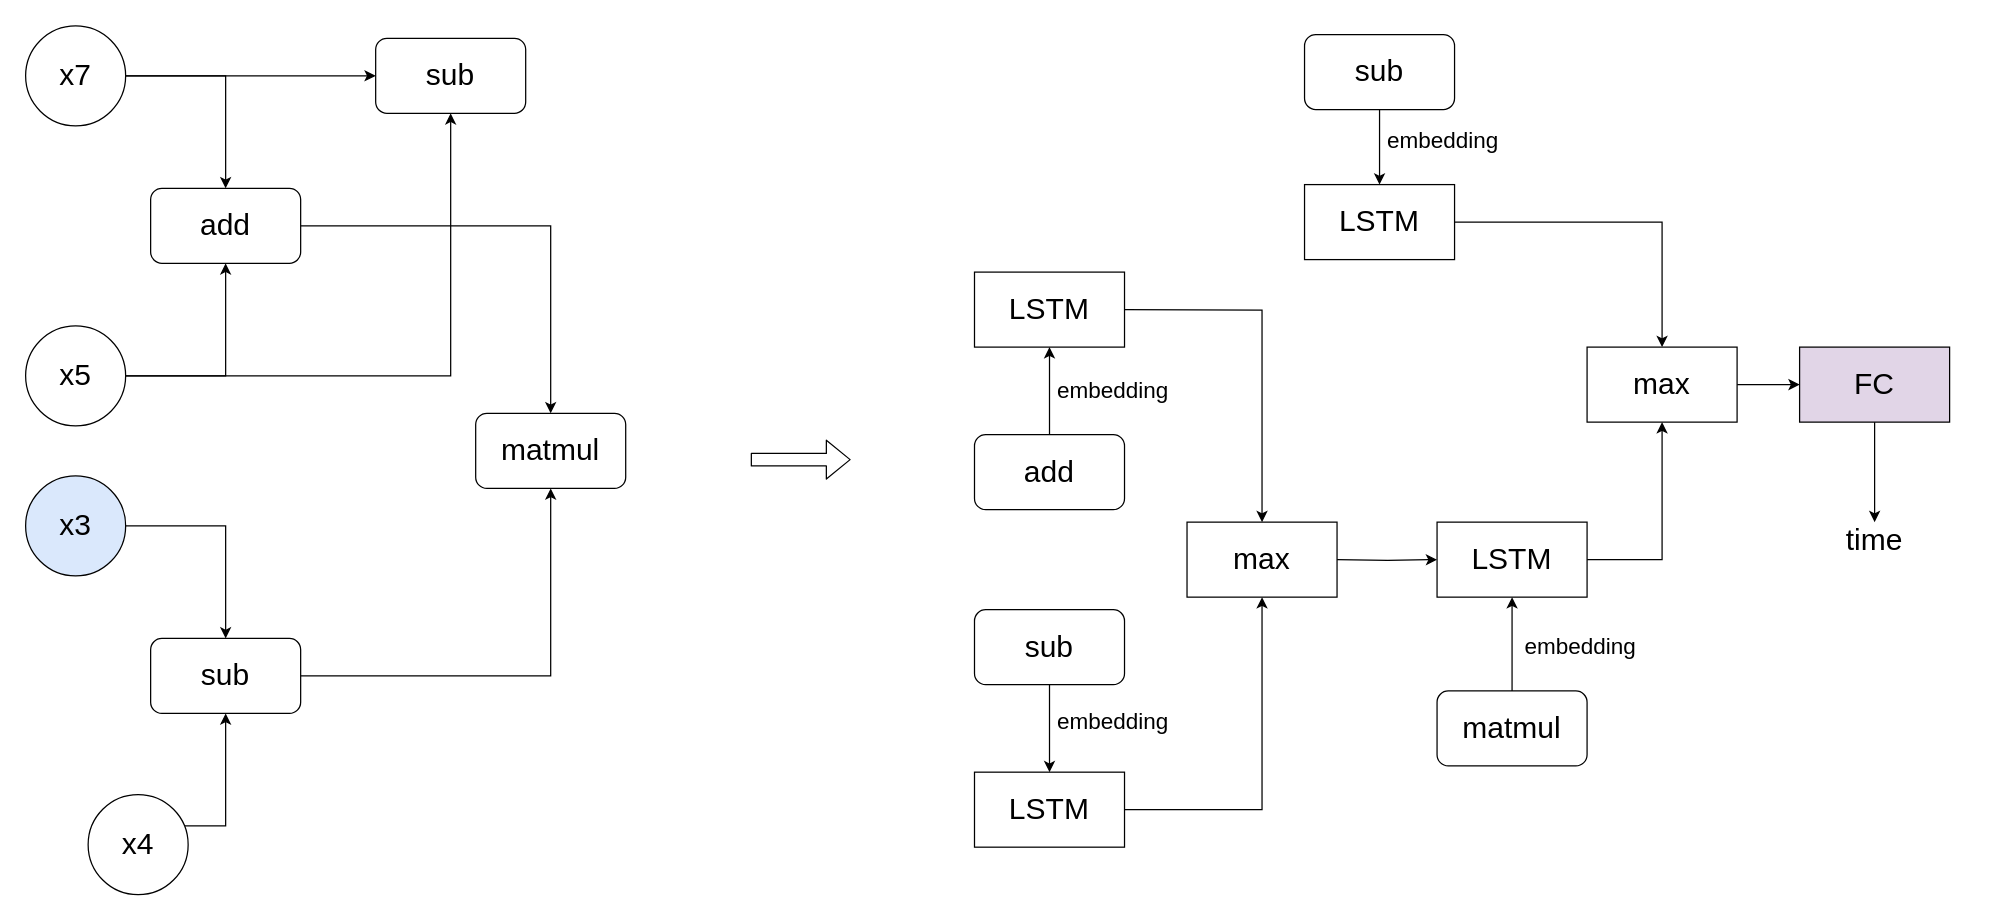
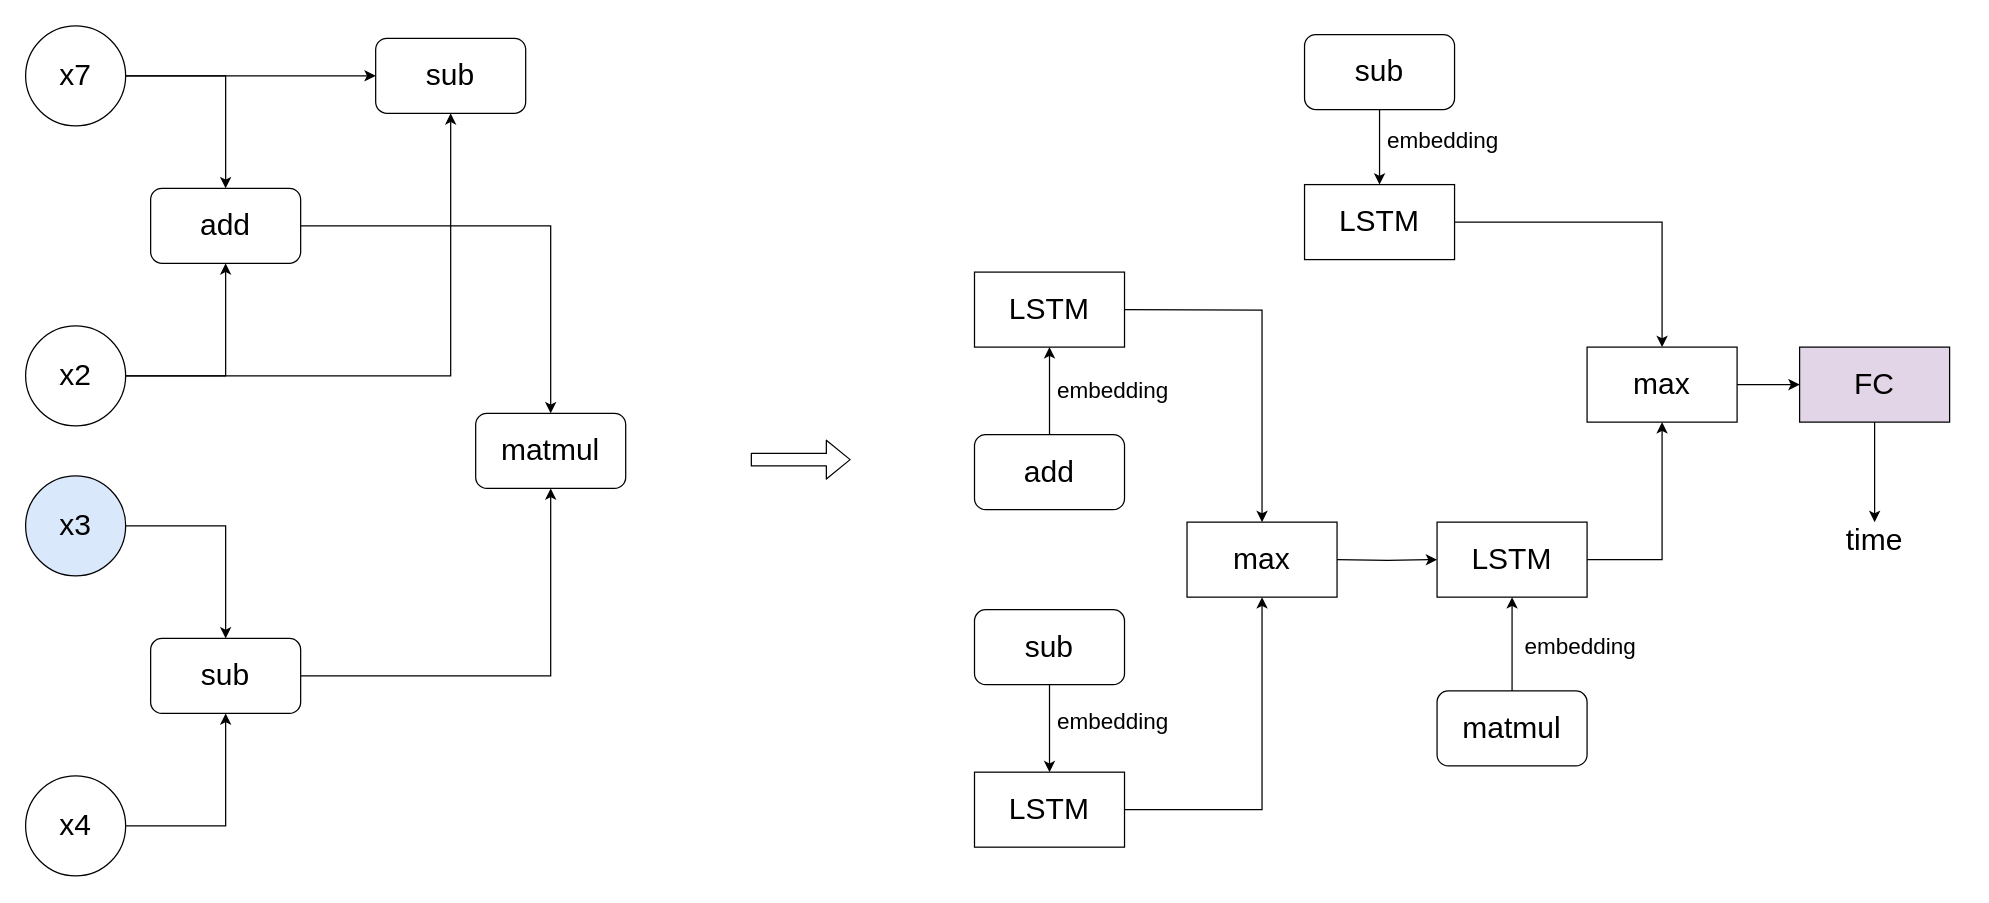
  <mxCell id="0" />
  <mxCell id="1" parent="0" />
  <mxCell id="2" value="" style="edgeStyle=orthogonalEdgeStyle;rounded=0;orthogonalLoop=1;jettySize=auto;html=1;entryX=0.5;entryY=0;entryDx=0;entryDy=0;" parent="1" source="3" target="13" edge="1"><mxGeometry relative="1" as="geometry"><mxPoint x="180" y="160" as="targetPoint" /><Array as="points"><mxPoint x="180" y="60" /></Array></mxGeometry></mxCell>
  <mxCell id="3" value="&lt;font style=&quot;font-size: 24px&quot;&gt;x7&lt;/font&gt;" style="ellipse;whiteSpace=wrap;html=1;aspect=fixed;" parent="1" vertex="1"><mxGeometry x="20" y="20" width="80" height="80" as="geometry" /></mxCell>
  <mxCell id="4" value="" style="edgeStyle=orthogonalEdgeStyle;rounded=0;orthogonalLoop=1;jettySize=auto;html=1;entryX=0.5;entryY=1;entryDx=0;entryDy=0;" parent="1" source="6" target="13" edge="1"><mxGeometry relative="1" as="geometry"><mxPoint x="180" y="220" as="targetPoint" /></mxGeometry></mxCell>
  <mxCell id="5" value="" style="edgeStyle=orthogonalEdgeStyle;rounded=0;orthogonalLoop=1;jettySize=auto;html=1;entryX=0.5;entryY=1;entryDx=0;entryDy=0;" parent="1" source="6" target="17" edge="1"><mxGeometry relative="1" as="geometry"><mxPoint x="360" y="100" as="targetPoint" /><Array as="points"><mxPoint x="360" y="300" /></Array></mxGeometry></mxCell>
- <mxCell id="6" value="&lt;font style=&quot;font-size: 24px&quot;&gt;x5&lt;/font&gt;" style="ellipse;whiteSpace=wrap;html=1;aspect=fixed;" parent="1" vertex="1"><mxGeometry x="20" y="260" width="80" height="80" as="geometry" /></mxCell>
+ <mxCell id="6" value="&lt;font style=&quot;font-size: 24px&quot;&gt;x2&lt;/font&gt;" style="ellipse;whiteSpace=wrap;html=1;aspect=fixed;" parent="1" vertex="1"><mxGeometry x="20" y="260" width="80" height="80" as="geometry" /></mxCell>
  <mxCell id="7" value="" style="edgeStyle=orthogonalEdgeStyle;rounded=0;orthogonalLoop=1;jettySize=auto;html=1;exitX=1;exitY=0.5;exitDx=0;exitDy=0;entryX=0.5;entryY=0;entryDx=0;entryDy=0;" parent="1" source="13" target="15" edge="1"><mxGeometry relative="1" as="geometry"><mxPoint x="299" y="180" as="sourcePoint" /><mxPoint x="419" y="300" as="targetPoint" /></mxGeometry></mxCell>
  <mxCell id="8" value="" style="edgeStyle=orthogonalEdgeStyle;rounded=0;orthogonalLoop=1;jettySize=auto;html=1;entryX=0.5;entryY=0;entryDx=0;entryDy=0;" parent="1" source="9" target="14" edge="1"><mxGeometry relative="1" as="geometry"><Array as="points"><mxPoint x="180" y="420" /></Array><mxPoint x="180" y="490" as="targetPoint" /></mxGeometry></mxCell>
  <mxCell id="9" value="&lt;font style=&quot;font-size: 24px&quot;&gt;x3&lt;/font&gt;" style="ellipse;whiteSpace=wrap;html=1;aspect=fixed;fillColor=#dae8fc;" parent="1" vertex="1"><mxGeometry x="20" y="380" width="80" height="80" as="geometry" /></mxCell>
  <mxCell id="10" value="" style="edgeStyle=orthogonalEdgeStyle;rounded=0;orthogonalLoop=1;jettySize=auto;html=1;entryX=0.5;entryY=1;entryDx=0;entryDy=0;" parent="1" source="11" target="14" edge="1"><mxGeometry relative="1" as="geometry"><mxPoint x="180" y="550" as="targetPoint" /><Array as="points"><mxPoint x="180" y="660" /></Array></mxGeometry></mxCell>
- <mxCell id="11" value="&lt;font style=&quot;font-size: 24px&quot;&gt;x4&lt;/font&gt;" style="ellipse;whiteSpace=wrap;html=1;aspect=fixed;" parent="1" vertex="1"><mxGeometry x="70" y="635" width="80" height="80" as="geometry" /></mxCell>
+ <mxCell id="11" value="&lt;font style=&quot;font-size: 24px&quot;&gt;x4&lt;/font&gt;" style="ellipse;whiteSpace=wrap;html=1;aspect=fixed;" parent="1" vertex="1"><mxGeometry x="20" y="620" width="80" height="80" as="geometry" /></mxCell>
  <mxCell id="12" value="" style="edgeStyle=orthogonalEdgeStyle;rounded=0;orthogonalLoop=1;jettySize=auto;html=1;entryX=0.5;entryY=1;entryDx=0;entryDy=0;" parent="1" source="14" target="15" edge="1"><mxGeometry relative="1" as="geometry"><mxPoint x="240" y="500" as="sourcePoint" /><mxPoint x="419" y="382" as="targetPoint" /><Array as="points"><mxPoint x="440" y="540" /></Array></mxGeometry></mxCell>
  <mxCell id="13" value="&lt;font style=&quot;font-size: 24px&quot;&gt;add&lt;/font&gt;" style="rounded=1;whiteSpace=wrap;html=1;" parent="1" vertex="1"><mxGeometry x="120" y="150" width="120" height="60" as="geometry" /></mxCell>
  <mxCell id="14" value="&lt;font style=&quot;font-size: 24px&quot;&gt;sub&lt;/font&gt;" style="rounded=1;whiteSpace=wrap;html=1;" parent="1" vertex="1"><mxGeometry x="120" y="510" width="120" height="60" as="geometry" /></mxCell>
  <mxCell id="15" value="&lt;font style=&quot;font-size: 24px&quot;&gt;matmul&lt;/font&gt;" style="rounded=1;whiteSpace=wrap;html=1;" parent="1" vertex="1"><mxGeometry x="380" y="330" width="120" height="60" as="geometry" /></mxCell>
  <mxCell id="16" value="" style="endArrow=classic;html=1;exitX=1;exitY=0.5;exitDx=0;exitDy=0;entryX=0;entryY=0.5;entryDx=0;entryDy=0;" parent="1" source="3" target="17" edge="1"><mxGeometry width="50" height="50" relative="1" as="geometry"><mxPoint x="260" y="90" as="sourcePoint" /><mxPoint x="300" y="60" as="targetPoint" /></mxGeometry></mxCell>
  <mxCell id="17" value="&lt;font style=&quot;font-size: 24px&quot;&gt;sub&lt;/font&gt;" style="rounded=1;whiteSpace=wrap;html=1;" parent="1" vertex="1"><mxGeometry x="300" y="30" width="120" height="60" as="geometry" /></mxCell>
  <mxCell id="18" value="" style="shape=flexArrow;endArrow=classic;html=1;" edge="1" parent="1"><mxGeometry width="50" height="50" relative="1" as="geometry"><mxPoint x="600" y="367" as="sourcePoint" /><mxPoint x="680" y="367" as="targetPoint" /></mxGeometry></mxCell>
  <mxCell id="19" value="" style="edgeStyle=orthogonalEdgeStyle;rounded=0;orthogonalLoop=1;jettySize=auto;html=1;exitX=1;exitY=0.5;exitDx=0;exitDy=0;entryX=0.5;entryY=0;entryDx=0;entryDy=0;" edge="1" parent="1" target="33"><mxGeometry relative="1" as="geometry"><mxPoint x="899" y="247" as="sourcePoint" /><mxPoint x="1099" y="397" as="targetPoint" /></mxGeometry></mxCell>
  <mxCell id="20" value="" style="edgeStyle=orthogonalEdgeStyle;rounded=0;orthogonalLoop=1;jettySize=auto;html=1;entryX=0.5;entryY=1;entryDx=0;entryDy=0;exitX=1;exitY=0.5;exitDx=0;exitDy=0;" edge="1" parent="1" source="30" target="33"><mxGeometry relative="1" as="geometry"><mxPoint x="1339" y="607" as="sourcePoint" /><mxPoint x="1099" y="457" as="targetPoint" /><Array as="points"><mxPoint x="1009" y="647" /></Array></mxGeometry></mxCell>
  <mxCell id="21" value="" style="edgeStyle=orthogonalEdgeStyle;rounded=0;orthogonalLoop=1;jettySize=auto;html=1;" edge="1" parent="1" source="22" target="30"><mxGeometry relative="1" as="geometry" /></mxCell>
  <mxCell id="22" value="&lt;font style=&quot;font-size: 24px&quot;&gt;sub&lt;/font&gt;" style="rounded=1;whiteSpace=wrap;html=1;" vertex="1" parent="1"><mxGeometry x="779" y="487" width="120" height="60" as="geometry" /></mxCell>
  <mxCell id="23" value="" style="edgeStyle=orthogonalEdgeStyle;rounded=0;orthogonalLoop=1;jettySize=auto;html=1;entryX=0;entryY=0.5;entryDx=0;entryDy=0;" edge="1" parent="1" target="35"><mxGeometry relative="1" as="geometry"><mxPoint x="1069" y="447" as="sourcePoint" /><mxPoint x="1149" y="447" as="targetPoint" /></mxGeometry></mxCell>
  <mxCell id="24" value="" style="edgeStyle=orthogonalEdgeStyle;rounded=0;orthogonalLoop=1;jettySize=auto;html=1;" edge="1" parent="1" source="25" target="32"><mxGeometry relative="1" as="geometry" /></mxCell>
  <mxCell id="25" value="&lt;font style=&quot;font-size: 24px&quot;&gt;sub&lt;/font&gt;" style="rounded=1;whiteSpace=wrap;html=1;" vertex="1" parent="1"><mxGeometry x="1043" y="27" width="120" height="60" as="geometry" /></mxCell>
  <mxCell id="26" value="&lt;font style=&quot;font-size: 24px&quot;&gt;LSTM&lt;/font&gt;" style="rounded=0;whiteSpace=wrap;html=1;" vertex="1" parent="1"><mxGeometry x="779" y="217" width="120" height="60" as="geometry" /></mxCell>
  <mxCell id="27" value="" style="edgeStyle=orthogonalEdgeStyle;rounded=0;orthogonalLoop=1;jettySize=auto;html=1;" edge="1" parent="1" source="28" target="26"><mxGeometry relative="1" as="geometry" /></mxCell>
  <mxCell id="28" value="&lt;span style=&quot;font-size: 24px&quot;&gt;add&lt;/span&gt;" style="rounded=1;whiteSpace=wrap;html=1;" vertex="1" parent="1"><mxGeometry x="779" y="347" width="120" height="60" as="geometry" /></mxCell>
  <mxCell id="29" value="&lt;font style=&quot;font-size: 18px&quot;&gt;embedding&lt;/font&gt;" style="text;html=1;strokeColor=none;fillColor=none;align=center;verticalAlign=middle;whiteSpace=wrap;rounded=0;" vertex="1" parent="1"><mxGeometry x="855" y="297" width="70" height="30" as="geometry" /></mxCell>
  <mxCell id="30" value="&lt;font style=&quot;font-size: 24px&quot;&gt;LSTM&lt;/font&gt;" style="rounded=0;whiteSpace=wrap;html=1;" vertex="1" parent="1"><mxGeometry x="779" y="617" width="120" height="60" as="geometry" /></mxCell>
  <mxCell id="31" value="" style="edgeStyle=orthogonalEdgeStyle;rounded=0;orthogonalLoop=1;jettySize=auto;html=1;entryX=0.5;entryY=0;entryDx=0;entryDy=0;" edge="1" parent="1" source="32" target="37"><mxGeometry relative="1" as="geometry"><mxPoint x="1319" y="287" as="targetPoint" /><Array as="points"><mxPoint x="1329" y="177" /></Array></mxGeometry></mxCell>
  <mxCell id="32" value="&lt;font style=&quot;font-size: 24px&quot;&gt;LSTM&lt;/font&gt;" style="rounded=0;whiteSpace=wrap;html=1;" vertex="1" parent="1"><mxGeometry x="1043" y="147" width="120" height="60" as="geometry" /></mxCell>
  <mxCell id="33" value="&lt;font style=&quot;font-size: 24px&quot;&gt;max&lt;/font&gt;" style="rounded=0;whiteSpace=wrap;html=1;" vertex="1" parent="1"><mxGeometry x="949" y="417" width="120" height="60" as="geometry" /></mxCell>
  <mxCell id="34" value="" style="edgeStyle=orthogonalEdgeStyle;rounded=0;orthogonalLoop=1;jettySize=auto;html=1;entryX=0.5;entryY=1;entryDx=0;entryDy=0;entryPerimeter=0;" edge="1" parent="1" source="35" target="37"><mxGeometry relative="1" as="geometry"><mxPoint x="1319" y="347" as="targetPoint" /><Array as="points"><mxPoint x="1329" y="447" /><mxPoint x="1329" y="347" /></Array></mxGeometry></mxCell>
  <mxCell id="35" value="&lt;font style=&quot;font-size: 24px&quot;&gt;LSTM&lt;/font&gt;" style="rounded=0;whiteSpace=wrap;html=1;" vertex="1" parent="1"><mxGeometry x="1149" y="417" width="120" height="60" as="geometry" /></mxCell>
  <mxCell id="36" value="" style="edgeStyle=orthogonalEdgeStyle;rounded=0;orthogonalLoop=1;jettySize=auto;html=1;" edge="1" parent="1" source="37" target="41"><mxGeometry relative="1" as="geometry" /></mxCell>
  <mxCell id="37" value="&lt;font style=&quot;font-size: 24px&quot;&gt;max&lt;/font&gt;" style="rounded=0;whiteSpace=wrap;html=1;" vertex="1" parent="1"><mxGeometry x="1269" y="277" width="120" height="60" as="geometry" /></mxCell>
  <mxCell id="38" value="" style="edgeStyle=orthogonalEdgeStyle;rounded=0;orthogonalLoop=1;jettySize=auto;html=1;" edge="1" parent="1" source="39" target="35"><mxGeometry relative="1" as="geometry" /></mxCell>
  <mxCell id="39" value="&lt;font style=&quot;font-size: 24px&quot;&gt;matmul&lt;/font&gt;" style="rounded=1;whiteSpace=wrap;html=1;" vertex="1" parent="1"><mxGeometry x="1149" y="552" width="120" height="60" as="geometry" /></mxCell>
  <mxCell id="40" value="" style="edgeStyle=orthogonalEdgeStyle;rounded=0;orthogonalLoop=1;jettySize=auto;html=1;" edge="1" parent="1" source="41"><mxGeometry relative="1" as="geometry"><mxPoint x="1499" y="417" as="targetPoint" /></mxGeometry></mxCell>
  <mxCell id="41" value="&lt;font style=&quot;font-size: 24px&quot;&gt;FC&lt;/font&gt;" style="rounded=0;whiteSpace=wrap;html=1;fillColor=#e1d5e7;" vertex="1" parent="1"><mxGeometry x="1439" y="277" width="120" height="60" as="geometry" /></mxCell>
  <mxCell id="42" value="&lt;font style=&quot;font-size: 24px&quot;&gt;time&lt;/font&gt;" style="text;html=1;strokeColor=none;fillColor=none;align=center;verticalAlign=middle;whiteSpace=wrap;rounded=0;" vertex="1" parent="1"><mxGeometry x="1429" y="387" width="140" height="90" as="geometry" /></mxCell>
  <mxCell id="43" value="&lt;font style=&quot;font-size: 18px&quot;&gt;embedding&lt;/font&gt;" style="text;html=1;strokeColor=none;fillColor=none;align=center;verticalAlign=middle;whiteSpace=wrap;rounded=0;" vertex="1" parent="1"><mxGeometry x="855" y="562" width="70" height="30" as="geometry" /></mxCell>
  <mxCell id="44" value="&lt;font style=&quot;font-size: 18px&quot;&gt;embedding&lt;/font&gt;" style="text;html=1;strokeColor=none;fillColor=none;align=center;verticalAlign=middle;whiteSpace=wrap;rounded=0;" vertex="1" parent="1"><mxGeometry x="1119" y="97" width="70" height="30" as="geometry" /></mxCell>
  <mxCell id="45" value="&lt;font style=&quot;font-size: 18px&quot;&gt;embedding&lt;/font&gt;" style="text;html=1;strokeColor=none;fillColor=none;align=center;verticalAlign=middle;whiteSpace=wrap;rounded=0;" vertex="1" parent="1"><mxGeometry x="1229" y="502" width="70" height="30" as="geometry" /></mxCell>
